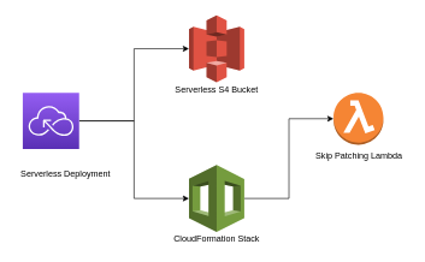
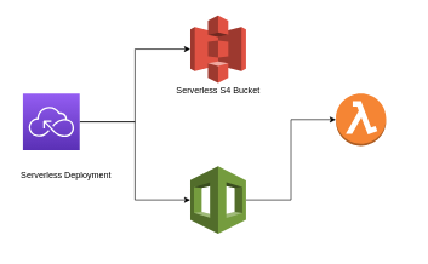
  <mxCell id="0" />
  <mxCell id="1" parent="0" />
  <mxCell id="2" value="" style="outlineConnect=0;dashed=0;verticalLabelPosition=bottom;verticalAlign=top;align=center;html=1;shape=mxgraph.aws3.lambda_function;fillColor=#F58534;gradientColor=none;" parent="1" vertex="1"><mxGeometry x="461" y="128" width="69" height="72" as="geometry" /></mxCell>
  <mxCell id="3" value="" style="outlineConnect=0;dashed=0;verticalLabelPosition=bottom;verticalAlign=top;align=center;html=1;shape=mxgraph.aws3.s3;fillColor=#E05243;gradientColor=none;" parent="1" vertex="1"><mxGeometry x="261" y="20.5" width="76.5" height="93" as="geometry" /></mxCell>
  <mxCell id="4" style="edgeStyle=orthogonalEdgeStyle;rounded=0;orthogonalLoop=1;jettySize=auto;html=1;entryX=0;entryY=0.5;entryDx=0;entryDy=0;entryPerimeter=0;" parent="1" source="5" target="2" edge="1"><mxGeometry relative="1" as="geometry" /></mxCell>
  <mxCell id="5" value="" style="outlineConnect=0;dashed=0;verticalLabelPosition=bottom;verticalAlign=top;align=center;html=1;shape=mxgraph.aws3.cloudformation;fillColor=#759C3E;gradientColor=none;" parent="1" vertex="1"><mxGeometry x="261" y="228" width="76.5" height="93" as="geometry" /></mxCell>
  <mxCell id="6" style="edgeStyle=orthogonalEdgeStyle;rounded=0;orthogonalLoop=1;jettySize=auto;html=1;entryX=0;entryY=0.5;entryDx=0;entryDy=0;entryPerimeter=0;" parent="1" source="8" target="3" edge="1"><mxGeometry relative="1" as="geometry" /></mxCell>
  <mxCell id="7" style="edgeStyle=orthogonalEdgeStyle;rounded=0;orthogonalLoop=1;jettySize=auto;html=1;entryX=0;entryY=0.5;entryDx=0;entryDy=0;entryPerimeter=0;" parent="1" source="8" target="5" edge="1"><mxGeometry relative="1" as="geometry" /></mxCell>
  <mxCell id="8" value="" style="sketch=0;points=[[0,0,0],[0.25,0,0],[0.5,0,0],[0.75,0,0],[1,0,0],[0,1,0],[0.25,1,0],[0.5,1,0],[0.75,1,0],[1,1,0],[0,0.25,0],[0,0.5,0],[0,0.75,0],[1,0.25,0],[1,0.5,0],[1,0.75,0]];outlineConnect=0;fontColor=#232F3E;gradientColor=#945DF2;gradientDirection=north;fillColor=#5A30B5;strokeColor=#ffffff;dashed=0;verticalLabelPosition=bottom;verticalAlign=top;align=center;html=1;fontSize=12;fontStyle=0;aspect=fixed;shape=mxgraph.aws4.resourceIcon;resIcon=mxgraph.aws4.serverless;" parent="1" vertex="1"><mxGeometry x="31" y="128" width="78" height="78" as="geometry" /></mxCell>
  <mxCell id="9" value="Serverless S4 Bucket&lt;br&gt;" style="text;html=1;align=center;verticalAlign=middle;resizable=0;points=[];autosize=1;strokeColor=none;fillColor=none;" parent="1" vertex="1"><mxGeometry x="234.25" y="113.5" width="130" height="20" as="geometry" /></mxCell>
- <mxCell id="10" value="CloudFormation Stack" style="text;html=1;align=center;verticalAlign=middle;resizable=0;points=[];autosize=1;strokeColor=none;fillColor=none;" parent="1" vertex="1"><mxGeometry x="234.25" y="321" width="130" height="20" as="geometry" /></mxCell>
  <mxCell id="11" value="Serverless Deployment" style="text;html=1;align=center;verticalAlign=middle;resizable=0;points=[];autosize=1;strokeColor=none;fillColor=none;" parent="1" vertex="1"><mxGeometry x="20" y="231" width="140" height="20" as="geometry" /></mxCell>
- <mxCell id="12" value="Skip Patching Lambda" style="text;html=1;align=center;verticalAlign=middle;resizable=0;points=[];autosize=1;strokeColor=none;fillColor=none;" parent="1" vertex="1"><mxGeometry x="425.5" y="206" width="140" height="20" as="geometry" /></mxCell>
